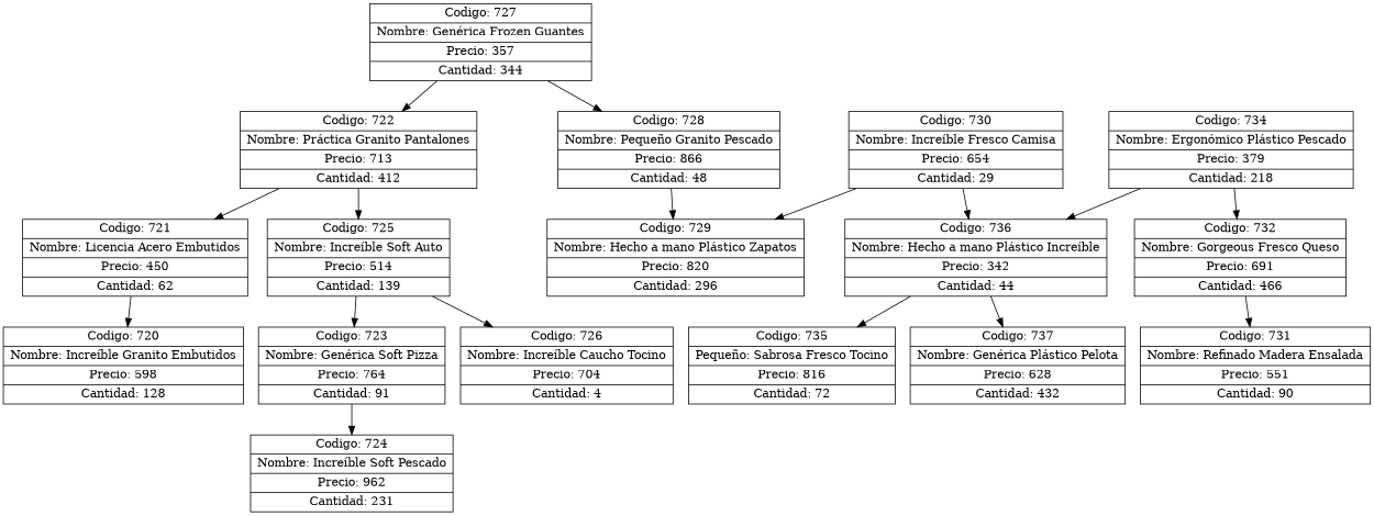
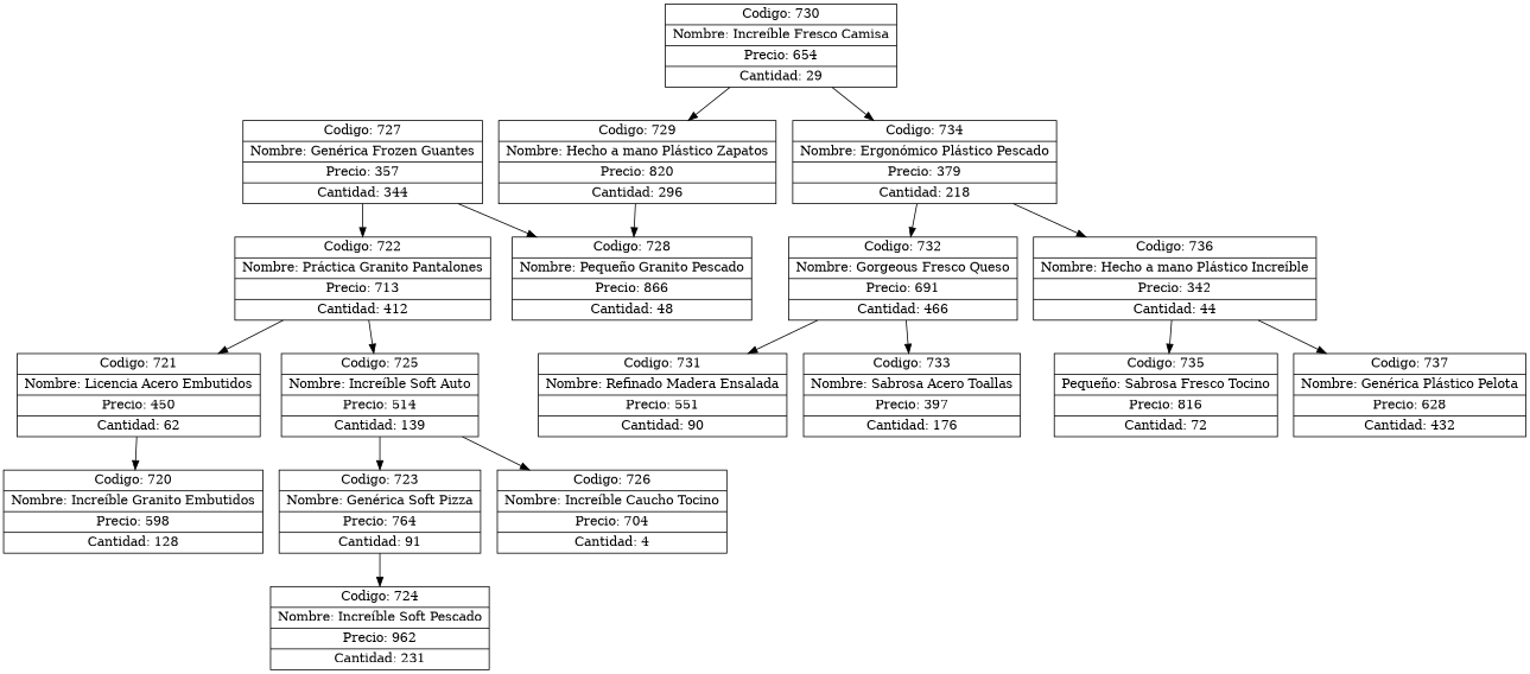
  digraph {
    concentrate=true
    rankdir=UD
    node [shape=record]
    n1 [label="{Codigo: 727|Nombre: Genérica Frozen Guantes|Precio: 357|Cantidad: 344}"]
    n2 [label="{Codigo: 722|Nombre: Práctica Granito Pantalones|Precio: 713|Cantidad: 412}"]
    n3 [label="{Codigo: 728|Nombre: Pequeño Granito Pescado|Precio: 866|Cantidad: 48}"]
    n4 [label="{Codigo: 721|Nombre: Licencia Acero Embutidos|Precio: 450|Cantidad: 62}"]
    n5 [label="{Codigo: 725|Nombre: Increíble Soft Auto|Precio: 514|Cantidad: 139}"]
    n6 [label="{Codigo: 730|Nombre: Increíble Fresco Camisa|Precio: 654|Cantidad: 29}"]
    n7 [label="{Codigo: 729|Nombre: Hecho a mano Plástico Zapatos|Precio: 820|Cantidad: 296}"]
    n8 [label="{Codigo: 734|Nombre: Ergonómico Plástico Pescado|Precio: 379|Cantidad: 218}"]
    n9 [label="{Codigo: 720|Nombre: Increíble Granito Embutidos|Precio: 598|Cantidad: 128}"]
    n10 [label="{Codigo: 723|Nombre: Genérica Soft Pizza|Precio: 764|Cantidad: 91}"]
    n11 [label="{Codigo: 726|Nombre: Increíble Caucho Tocino|Precio: 704|Cantidad: 4}"]
    n12 [label="{Codigo: 724|Nombre: Increíble Soft Pescado|Precio: 962|Cantidad: 231}"]
    n13 [label="{Codigo: 732|Nombre: Gorgeous Fresco Queso|Precio: 691|Cantidad: 466}"]
    n14 [label="{Codigo: 736|Nombre: Hecho a mano Plástico Increíble|Precio: 342|Cantidad: 44}"]
    n15 [label="{Codigo: 731|Nombre: Refinado Madera Ensalada|Precio: 551|Cantidad: 90}"]
+   n16 [label="{Codigo: 733|Nombre: Sabrosa Acero Toallas|Precio: 397|Cantidad: 176}"]
    n17 [label="{Codigo: 735|Pequeño: Sabrosa Fresco Tocino|Precio: 816|Cantidad: 72}"]
    n18 [label="{Codigo: 737|Nombre: Genérica Plástico Pelota|Precio: 628|Cantidad: 432}"]
    n1 -> n2
    n1 -> n3
    n2 -> n4
    n2 -> n5
    n4 -> n9
    n5 -> n10
    n5 -> n11
    n6 -> n7
-   n6 -> n14
-   n3 -> n7
+   n6 -> n8
+   n7 -> n3
    n8 -> n13
    n8 -> n14
    n10 -> n12
    n13 -> n15
+   n13 -> n16
    n14 -> n17
    n14 -> n18
  }
